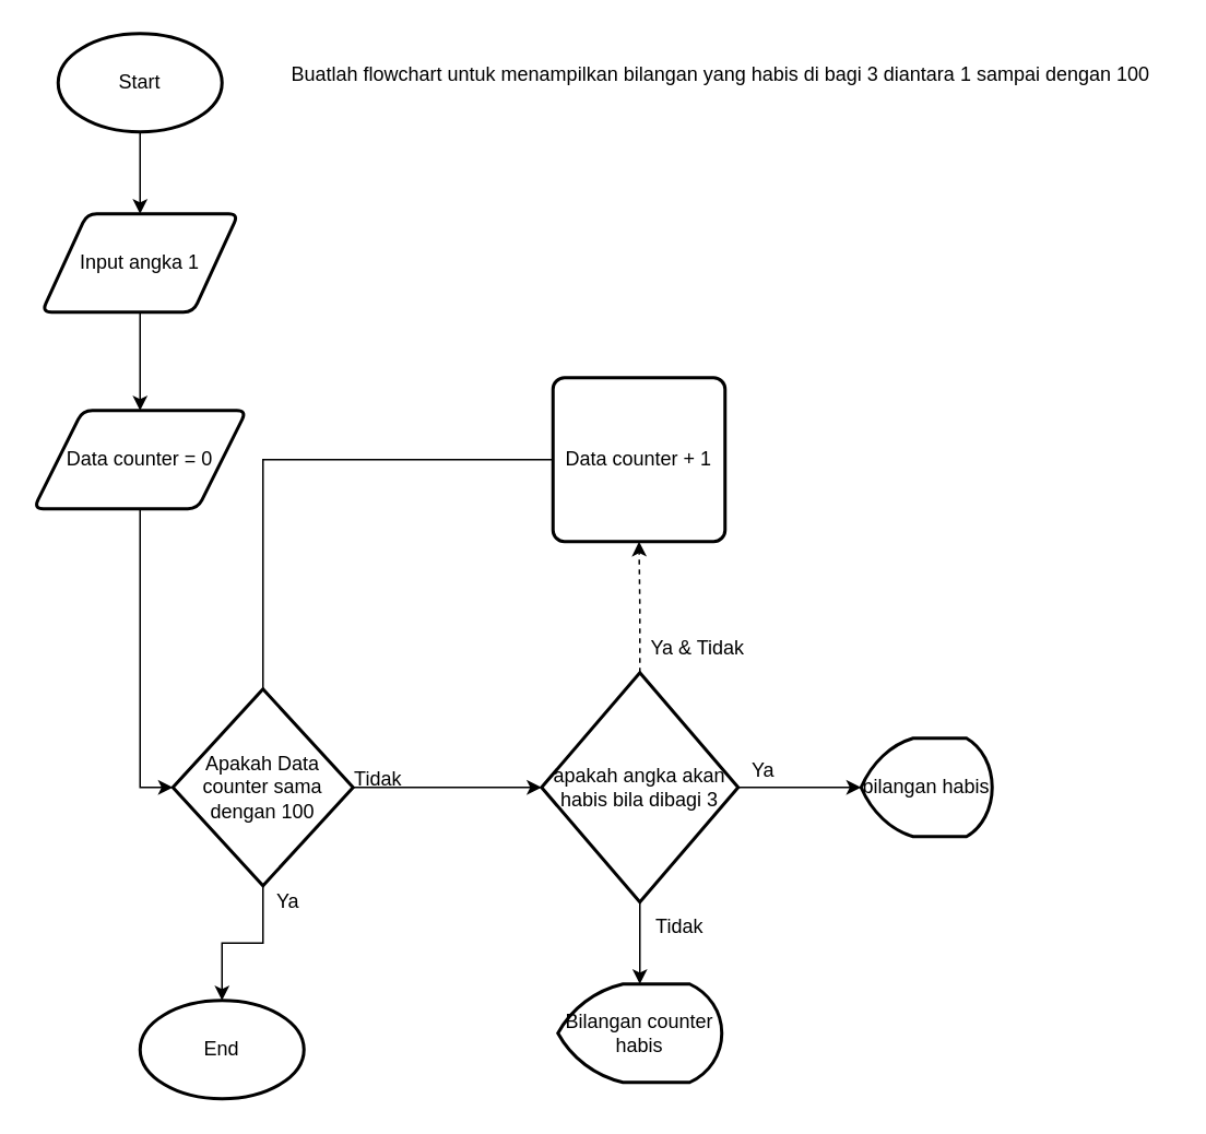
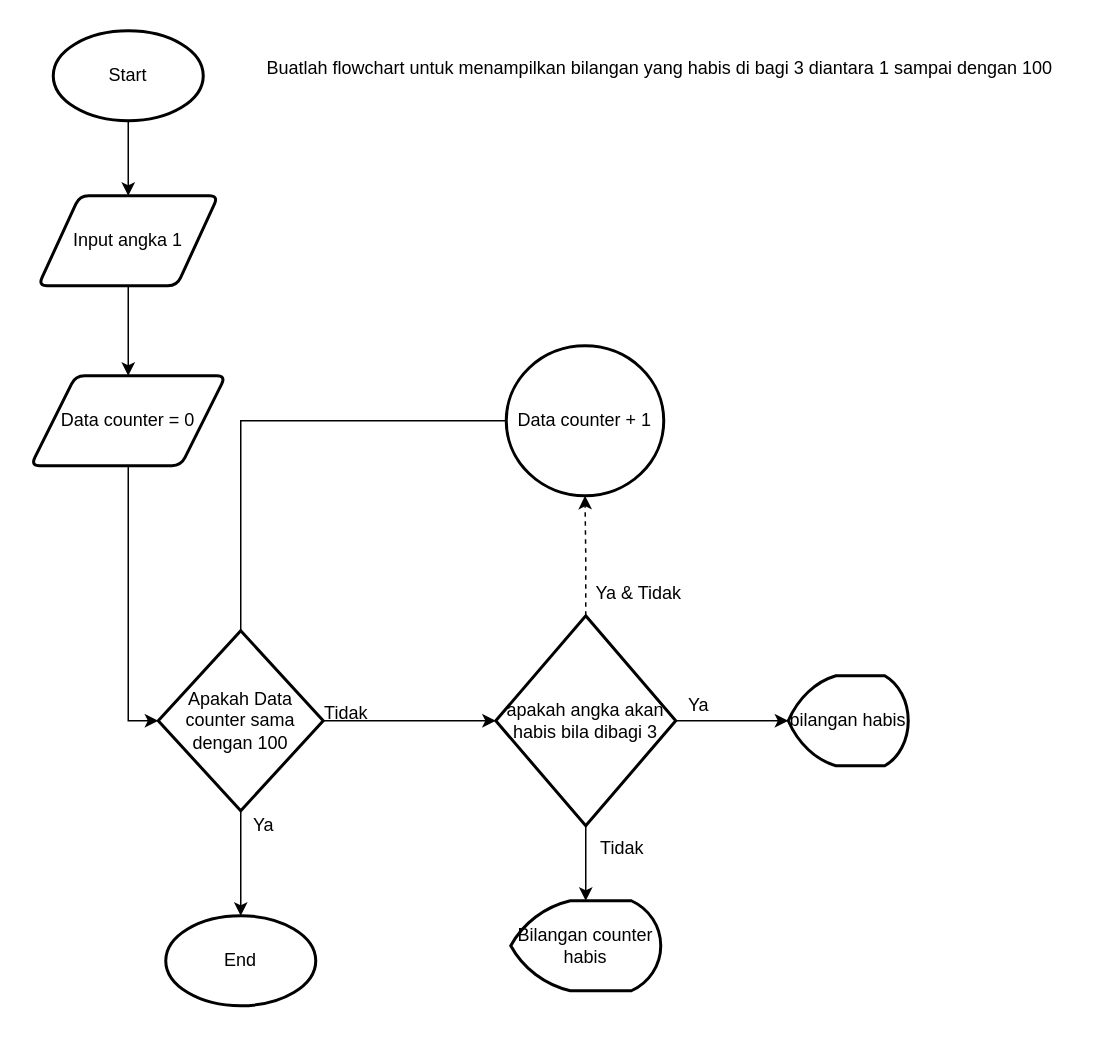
  <mxCell id="0" />
  <mxCell id="1" parent="0" />
  <mxCell id="2" value="" style="edgeStyle=orthogonalEdgeStyle;rounded=0;orthogonalLoop=1;jettySize=auto;html=1;" edge="1" parent="1" source="3" target="5"><mxGeometry relative="1" as="geometry" /></mxCell>
  <mxCell id="3" value="Start" style="strokeWidth=2;html=1;shape=mxgraph.flowchart.start_1;whiteSpace=wrap;" vertex="1" parent="1"><mxGeometry x="35" y="20" width="100" height="60" as="geometry" /></mxCell>
  <mxCell id="4" value="" style="edgeStyle=orthogonalEdgeStyle;rounded=0;orthogonalLoop=1;jettySize=auto;html=1;" edge="1" parent="1" source="5" target="7"><mxGeometry relative="1" as="geometry" /></mxCell>
  <mxCell id="5" value="Input angka 1" style="shape=parallelogram;html=1;strokeWidth=2;perimeter=parallelogramPerimeter;whiteSpace=wrap;rounded=1;arcSize=12;size=0.23;" vertex="1" parent="1"><mxGeometry y="130" width="120" height="60" as="geometry" x="25" /></mxCell>
  <mxCell id="6" value="" style="edgeStyle=orthogonalEdgeStyle;rounded=0;orthogonalLoop=1;jettySize=auto;html=1;entryX=0;entryY=0.5;entryDx=0;entryDy=0;entryPerimeter=0;" edge="1" parent="1" source="7" target="10"><mxGeometry relative="1" as="geometry"><mxPoint x="95" y="470" as="targetPoint" /></mxGeometry></mxCell>
  <mxCell id="7" value="Data counter = 0" style="shape=parallelogram;html=1;strokeWidth=2;perimeter=parallelogramPerimeter;whiteSpace=wrap;rounded=1;arcSize=12;size=0.23;" vertex="1" parent="1"><mxGeometry x="20" y="250" width="130" height="60" as="geometry" /></mxCell>
  <mxCell id="8" value="" style="edgeStyle=orthogonalEdgeStyle;rounded=0;orthogonalLoop=1;jettySize=auto;html=1;" edge="1" parent="1" source="10" target="14"><mxGeometry relative="1" as="geometry"><mxPoint x="330" y="400" as="targetPoint" /></mxGeometry></mxCell>
  <mxCell id="9" value="" style="edgeStyle=orthogonalEdgeStyle;rounded=0;orthogonalLoop=1;jettySize=auto;html=1;" edge="1" parent="1" source="10" target="23"><mxGeometry relative="1" as="geometry" /></mxCell>
  <mxCell id="10" value="Apakah Data counter sama dengan 100" style="strokeWidth=2;html=1;shape=mxgraph.flowchart.decision;whiteSpace=wrap;" vertex="1" parent="1"><mxGeometry x="105" y="420" width="110" height="120" as="geometry" /></mxCell>
  <mxCell id="11" value="" style="edgeStyle=orthogonalEdgeStyle;rounded=0;orthogonalLoop=1;jettySize=auto;html=1;" edge="1" parent="1" source="14" target="16"><mxGeometry relative="1" as="geometry" /></mxCell>
  <mxCell id="12" value="" style="edgeStyle=orthogonalEdgeStyle;rounded=0;orthogonalLoop=1;jettySize=auto;html=1;dashed=1;" edge="1" parent="1" source="14" target="18"><mxGeometry relative="1" as="geometry" /></mxCell>
  <mxCell id="13" value="" style="edgeStyle=orthogonalEdgeStyle;rounded=0;orthogonalLoop=1;jettySize=auto;html=1;" edge="1" parent="1" source="14" target="21"><mxGeometry relative="1" as="geometry" /></mxCell>
  <mxCell id="14" value="apakah angka akan habis bila dibagi 3" style="strokeWidth=2;html=1;shape=mxgraph.flowchart.decision;whiteSpace=wrap;" vertex="1" parent="1"><mxGeometry x="330" y="410" width="120" height="140" as="geometry" /></mxCell>
  <mxCell id="15" value="Tidak" style="text;html=1;align=center;verticalAlign=middle;resizable=0;points=[];autosize=1;strokeColor=none;fillColor=none;" vertex="1" parent="1"><mxGeometry x="205" y="460" width="50" height="30" as="geometry" /></mxCell>
  <mxCell id="16" value="bilangan habis" style="strokeWidth=2;html=1;shape=mxgraph.flowchart.display;whiteSpace=wrap;" vertex="1" parent="1"><mxGeometry x="525" y="450" width="80" height="60" as="geometry" /></mxCell>
  <mxCell id="17" style="edgeStyle=orthogonalEdgeStyle;rounded=0;orthogonalLoop=1;jettySize=auto;html=1;entryX=0.5;entryY=0;entryDx=0;entryDy=0;entryPerimeter=0;endArrow=none;" edge="1" parent="1" source="18" target="10"><mxGeometry relative="1" as="geometry"><Array as="points"><mxPoint x="160" y="280" /></Array></mxGeometry></mxCell>
- <mxCell id="18" value="Data counter + 1" style="rounded=1;whiteSpace=wrap;html=1;absoluteArcSize=1;arcSize=14;strokeWidth=2;" vertex="1" parent="1"><mxGeometry x="337" y="230" width="105" height="100" as="geometry" /></mxCell>
+ <mxCell id="18" value="Data counter + 1" style="ellipse;whiteSpace=wrap;html=1;absoluteArcSize=1;arcSize=14;strokeWidth=2;" vertex="1" parent="1"><mxGeometry x="337" y="230" width="105" height="100" as="geometry" /></mxCell>
  <mxCell id="19" value="Ya" style="text;html=1;align=center;verticalAlign=middle;resizable=0;points=[];autosize=1;strokeColor=none;fillColor=none;" vertex="1" parent="1"><mxGeometry x="445" y="455" width="40" height="30" as="geometry" /></mxCell>
  <mxCell id="20" value="Ya &amp;amp; Tidak" style="text;html=1;align=center;verticalAlign=middle;resizable=0;points=[];autosize=1;strokeColor=none;fillColor=none;" vertex="1" parent="1"><mxGeometry x="385" y="380" width="80" height="30" as="geometry" /></mxCell>
  <mxCell id="21" value="Bilangan counter habis" style="strokeWidth=2;html=1;shape=mxgraph.flowchart.display;whiteSpace=wrap;" vertex="1" parent="1"><mxGeometry x="340" y="600" width="100" height="60" as="geometry" /></mxCell>
  <mxCell id="22" value="Tidak" style="text;html=1;align=center;verticalAlign=middle;resizable=0;points=[];autosize=1;strokeColor=none;fillColor=none;" vertex="1" parent="1"><mxGeometry x="389" y="550" width="50" height="30" as="geometry" /></mxCell>
- <mxCell id="23" value="End" style="strokeWidth=2;html=1;shape=mxgraph.flowchart.start_1;whiteSpace=wrap;" vertex="1" parent="1"><mxGeometry x="85" y="610" width="100" height="60" as="geometry" /></mxCell>
+ <mxCell id="23" value="End" style="strokeWidth=2;html=1;shape=mxgraph.flowchart.start_1;whiteSpace=wrap;" vertex="1" parent="1"><mxGeometry x="110" y="610" width="100" height="60" as="geometry" /></mxCell>
  <mxCell id="24" value="Ya" style="text;html=1;align=center;verticalAlign=middle;resizable=0;points=[];autosize=1;strokeColor=none;fillColor=none;" vertex="1" parent="1"><mxGeometry x="155" y="535" width="40" height="30" as="geometry" /></mxCell>
  <mxCell id="25" value="Buatlah flowchart untuk menampilkan bilangan yang habis di bagi 3 diantara 1 sampai dengan 100" style="text;html=1;align=center;verticalAlign=middle;resizable=0;points=[];autosize=1;strokeColor=none;fillColor=none;" vertex="1" parent="1"><mxGeometry x="164" y="30" width="550" height="30" as="geometry" /></mxCell>
